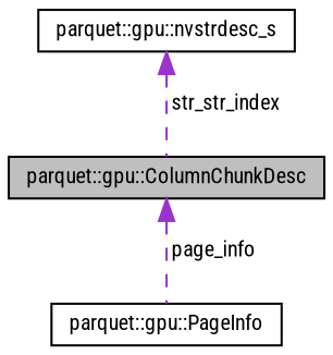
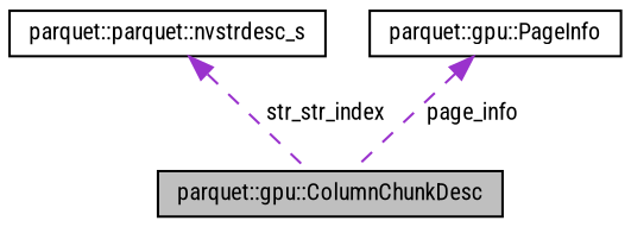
  digraph {
    fontname="Roboto Condensed"
    node [color=black fillcolor=white fontname="Roboto Condensed" fontsize=10 shape=record style=filled]
    edge [color=darkorchid3 dir=back fontname="Roboto Condensed" fontsize=10 labelfontname=Helvetica labelfontsize=10 style=dashed]
    n1 [fillcolor=grey75 fontcolor=black height=0.2 label="parquet::gpu::ColumnChunkDesc" width=0.4]
-   n2 [height=0.2 label="parquet::gpu::nvstrdesc_s" width=0.4]
+   n2 [height=0.2 label="parquet::parquet::nvstrdesc_s" width=0.4]
    n3 [height=0.2 label="parquet::gpu::PageInfo" width=0.4]
    n2 -> n1 [label=" str_str_index"]
-   n1 -> n3 [label=" page_info"]
+   n3 -> n1 [label=" page_info"]
  }
